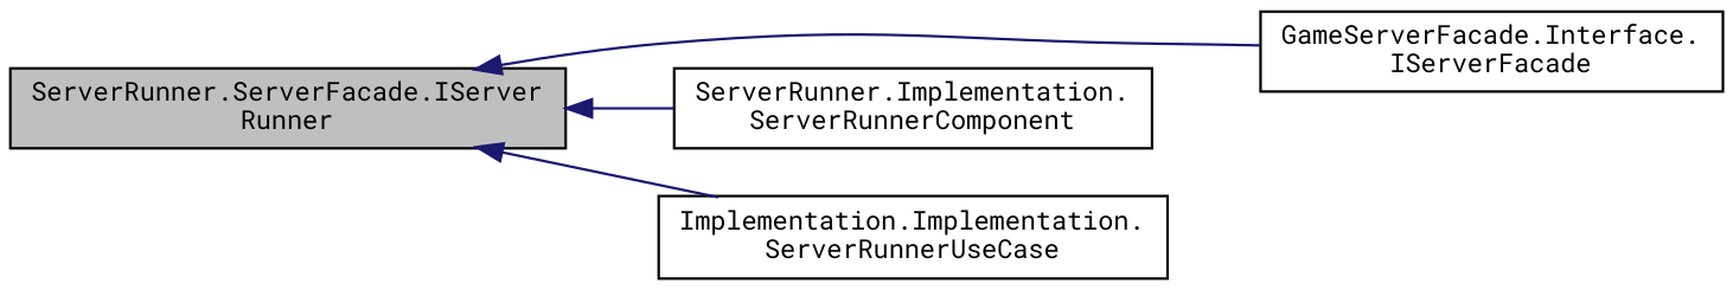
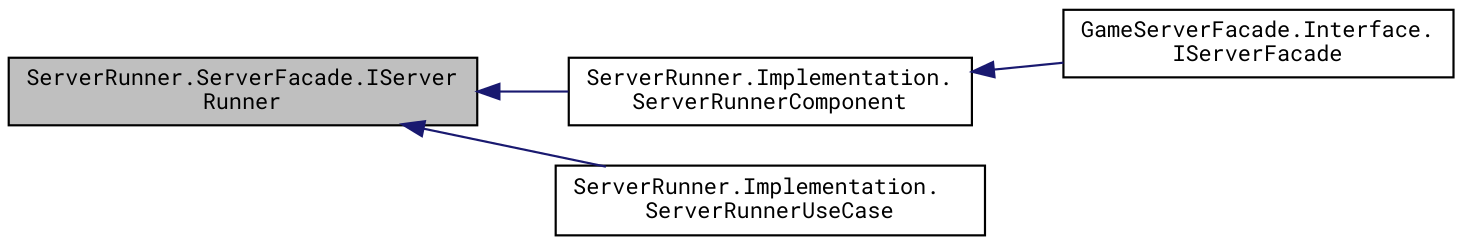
  digraph {
    fontname="Roboto Mono"
    rankdir=LR
    node [color=black fillcolor=white fontname="Roboto Mono" fontsize=10 shape=record style=filled]
    edge [color=midnightblue dir=back fontname="Roboto Mono" fontsize=10 labelfontname=Helvetica labelfontsize=10 style=solid]
    n1 [fillcolor=grey75 fontcolor=black height=0.2 label="ServerRunner.ServerFacade.IServer\lRunner" width=0.4]
    n2 [height=0.2 label="GameServerFacade.Interface.\lIServerFacade" width=0.4]
    n3 [height=0.2 label="ServerRunner.Implementation.\lServerRunnerComponent" width=0.4]
-   n4 [height=0.2 label="Implementation.Implementation.\lServerRunnerUseCase" width=0.4]
-   n1 -> n2
+   n4 [height=0.2 label="ServerRunner.Implementation.\lServerRunnerUseCase" width=0.4]
+   n3 -> n2
    n1 -> n3
    n1 -> n4
  }
